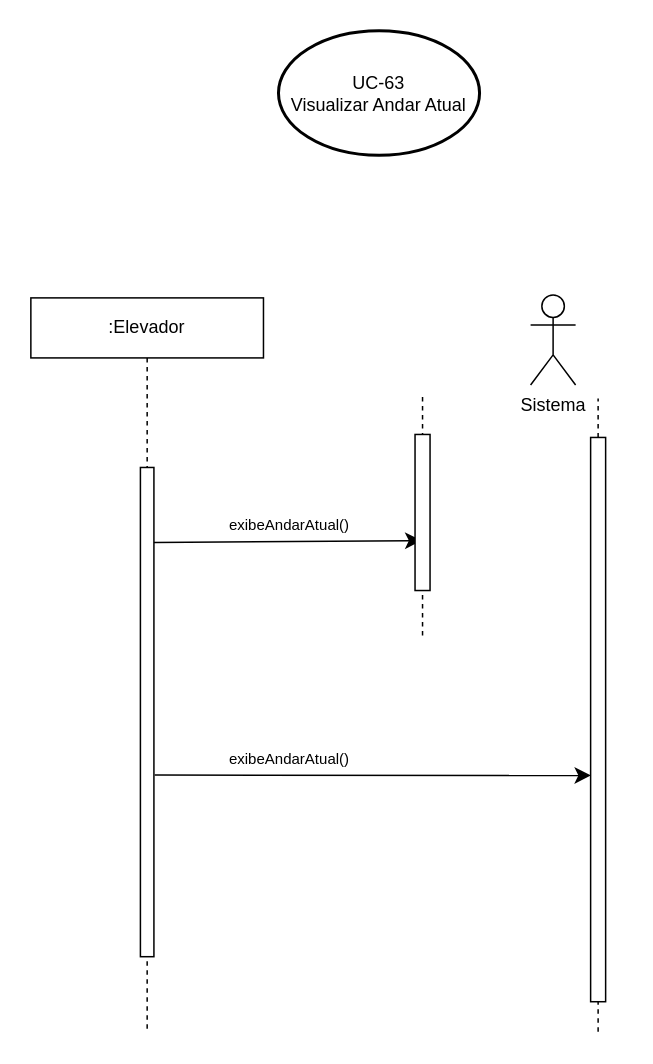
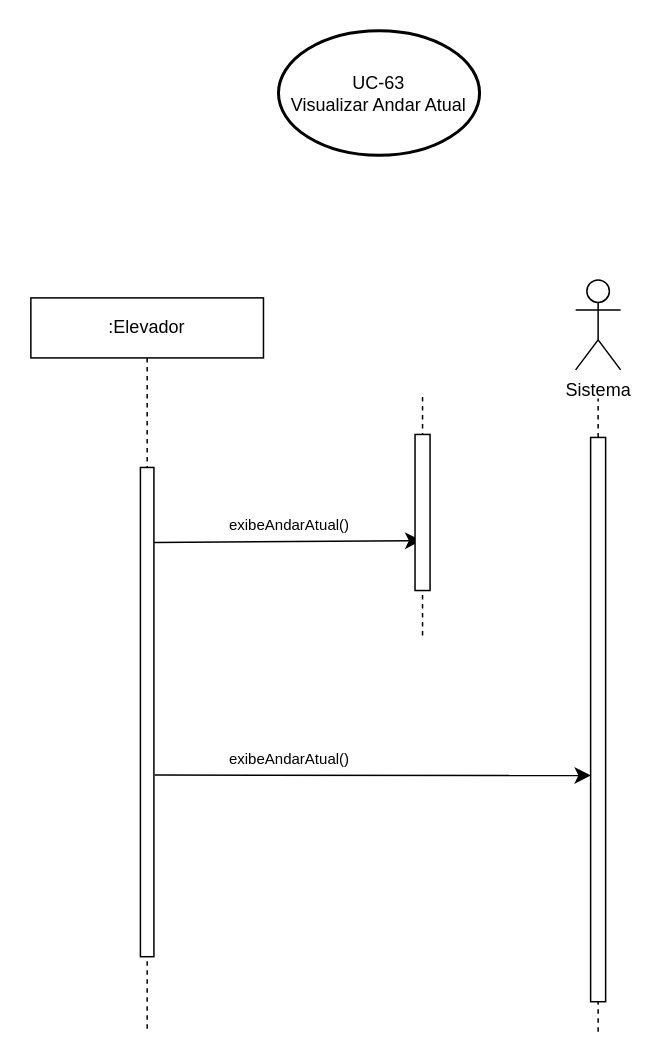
  <mxCell id="0" />
  <mxCell id="1" parent="0" />
  <mxCell id="2" value="UC-63&lt;div&gt;Visualizar Andar Atual&lt;br&gt;&lt;/div&gt;" style="strokeWidth=2;html=1;shape=mxgraph.flowchart.start_1;whiteSpace=wrap;" vertex="1" parent="1"><mxGeometry x="185" y="20" width="134" height="83" as="geometry" /></mxCell>
  <mxCell id="3" value=":Elevador" style="shape=umlLifeline;perimeter=lifelinePerimeter;whiteSpace=wrap;html=1;container=1;dropTarget=0;collapsible=0;recursiveResize=0;outlineConnect=0;portConstraint=eastwest;newEdgeStyle={&quot;curved&quot;:0,&quot;rounded&quot;:0};" vertex="1" parent="1"><mxGeometry x="20" y="198" width="155" height="487" as="geometry" /></mxCell>
  <mxCell id="4" value="" style="html=1;points=[[0,0,0,0,5],[0,1,0,0,-5],[1,0,0,0,5],[1,1,0,0,-5]];perimeter=orthogonalPerimeter;outlineConnect=0;targetShapes=umlLifeline;portConstraint=eastwest;newEdgeStyle={&quot;curved&quot;:0,&quot;rounded&quot;:0};" vertex="1" parent="3"><mxGeometry x="73" y="113" width="9" height="326" as="geometry" /></mxCell>
  <mxCell id="5" value="" style="endArrow=classic;html=1;rounded=0;fontSize=12;startSize=8;endSize=8;curved=1;entryX=0.435;entryY=0.68;entryDx=0;entryDy=0;entryPerimeter=0;" edge="1" parent="1" target="7"><mxGeometry width="50" height="50" relative="1" as="geometry"><mxPoint x="102" y="361" as="sourcePoint" /><mxPoint x="279" y="361" as="targetPoint" /></mxGeometry></mxCell>
  <mxCell id="6" value="" style="endArrow=none;dashed=1;html=1;rounded=0;" edge="1" parent="1"><mxGeometry width="50" height="50" relative="1" as="geometry"><mxPoint x="281" y="423" as="sourcePoint" /><mxPoint x="281" y="263" as="targetPoint" /></mxGeometry></mxCell>
  <mxCell id="7" value="" style="rounded=0;whiteSpace=wrap;html=1;" vertex="1" parent="1"><mxGeometry x="276" y="289" width="10" height="104" as="geometry" /></mxCell>
  <mxCell id="8" value="exibeAndarAtual()" style="edgeLabel;html=1;align=center;verticalAlign=middle;resizable=0;points=[];fontSize=10;" vertex="1" connectable="0" parent="1"><mxGeometry x="191" y="348" as="geometry" /></mxCell>
  <mxCell id="9" value="" style="endArrow=none;dashed=1;html=1;rounded=0;" edge="1" parent="1"><mxGeometry width="50" height="50" relative="1" as="geometry"><mxPoint x="398" y="687" as="sourcePoint" /><mxPoint x="398" y="265" as="targetPoint" /></mxGeometry></mxCell>
- <mxCell id="10" value="Sistema" style="shape=umlActor;verticalLabelPosition=bottom;verticalAlign=top;html=1;outlineConnect=0;" vertex="1" parent="1"><mxGeometry x="353" y="196" width="30" height="60" as="geometry" /></mxCell>
+ <mxCell id="10" value="Sistema" style="shape=umlActor;verticalLabelPosition=bottom;verticalAlign=top;html=1;outlineConnect=0;" vertex="1" parent="1"><mxGeometry x="383" y="186" width="30" height="60" as="geometry" /></mxCell>
  <mxCell id="11" value="" style="rounded=0;whiteSpace=wrap;html=1;" vertex="1" parent="1"><mxGeometry x="393" y="291" width="10" height="376" as="geometry" /></mxCell>
  <mxCell id="12" value="" style="endArrow=classic;html=1;rounded=0;fontSize=12;startSize=8;endSize=8;curved=1;entryX=0.029;entryY=0.599;entryDx=0;entryDy=0;entryPerimeter=0;" edge="1" parent="1" target="11"><mxGeometry width="50" height="50" relative="1" as="geometry"><mxPoint x="102.5" y="516" as="sourcePoint" /><mxPoint x="279.5" y="517" as="targetPoint" /></mxGeometry></mxCell>
  <mxCell id="13" value="exibeAndarAtual()" style="edgeLabel;html=1;align=center;verticalAlign=middle;resizable=0;points=[];fontSize=10;" vertex="1" connectable="0" parent="1"><mxGeometry x="191" y="504" as="geometry" /></mxCell>
